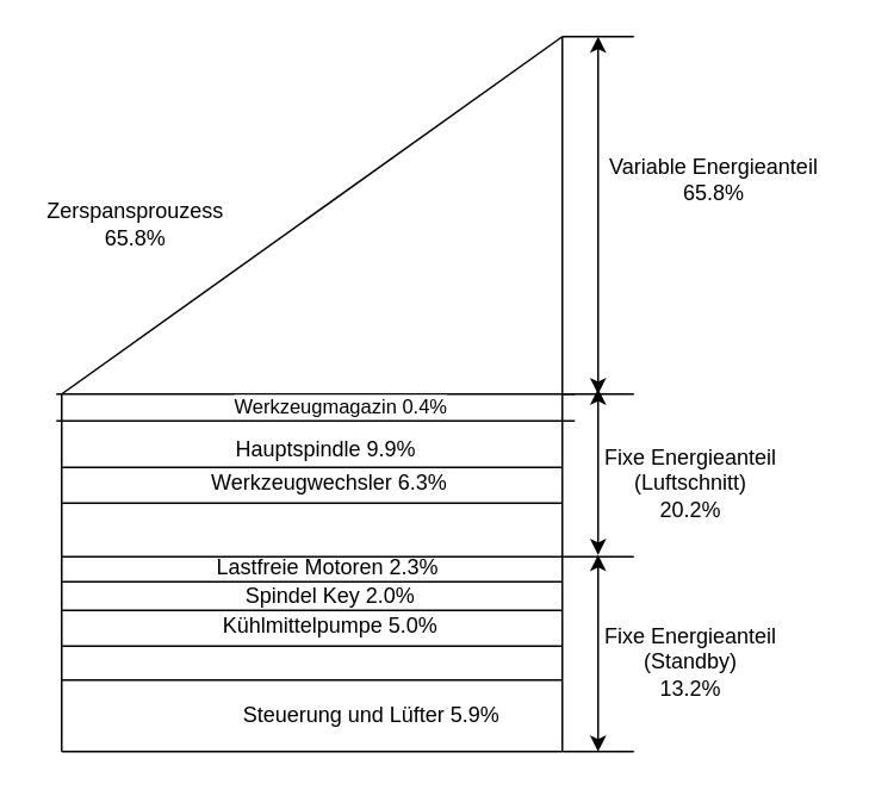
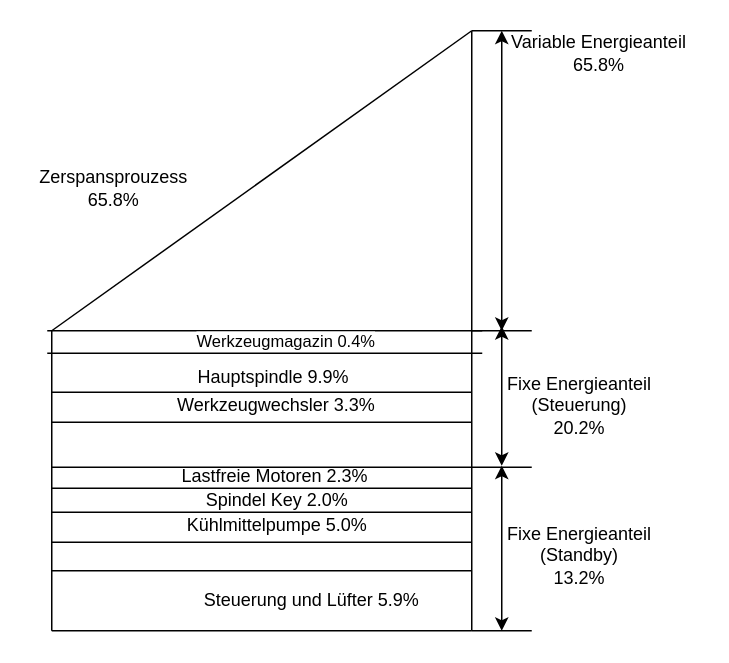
  <mxCell id="0" />
  <mxCell id="1" parent="0" />
  <mxCell id="2" value="" style="endArrow=none;html=1;" parent="1" edge="1"><mxGeometry width="50" height="50" relative="1" as="geometry"><mxPoint x="314" y="420" as="sourcePoint" /><mxPoint x="314" y="20" as="targetPoint" /></mxGeometry></mxCell>
  <mxCell id="3" value="" style="endArrow=none;html=1;" parent="1" edge="1"><mxGeometry width="50" height="50" relative="1" as="geometry"><mxPoint x="34" y="420" as="sourcePoint" /><mxPoint x="314" y="420" as="targetPoint" /></mxGeometry></mxCell>
  <mxCell id="4" value="" style="endArrow=none;html=1;" parent="1" edge="1"><mxGeometry width="50" height="50" relative="1" as="geometry"><mxPoint x="34" y="420" as="sourcePoint" /><mxPoint x="34" y="220" as="targetPoint" /></mxGeometry></mxCell>
  <mxCell id="5" value="" style="endArrow=none;html=1;" parent="1" edge="1"><mxGeometry width="50" height="50" relative="1" as="geometry"><mxPoint x="34" y="220" as="sourcePoint" /><mxPoint x="314" y="20" as="targetPoint" /></mxGeometry></mxCell>
  <mxCell id="6" value="" style="endArrow=classic;startArrow=classic;html=1;" parent="1" edge="1"><mxGeometry width="50" height="50" relative="1" as="geometry"><mxPoint x="334" y="220" as="sourcePoint" /><mxPoint x="334" y="20" as="targetPoint" /></mxGeometry></mxCell>
  <mxCell id="7" value="" style="endArrow=none;html=1;" parent="1" edge="1"><mxGeometry width="50" height="50" relative="1" as="geometry"><mxPoint x="314" y="20" as="sourcePoint" /><mxPoint x="354" y="20" as="targetPoint" /></mxGeometry></mxCell>
  <mxCell id="8" value="" style="endArrow=none;html=1;" parent="1" edge="1"><mxGeometry width="50" height="50" relative="1" as="geometry"><mxPoint x="314" y="220" as="sourcePoint" /><mxPoint x="354" y="220" as="targetPoint" /></mxGeometry></mxCell>
- <mxCell id="9" value="Variable Energieanteil&lt;br&gt;65.8%" style="text;html=1;strokeColor=none;fillColor=none;align=center;verticalAlign=middle;whiteSpace=wrap;rounded=0;" parent="1" vertex="1"><mxGeometry x="334" y="90" width="130" height="20" as="geometry" /></mxCell>
+ <mxCell id="9" value="Variable Energieanteil&lt;br&gt;65.8%" style="text;html=1;strokeColor=none;fillColor=none;align=center;verticalAlign=middle;whiteSpace=wrap;rounded=0;" parent="1" vertex="1"><mxGeometry x="334" y="25" width="130" height="20" as="geometry" /></mxCell>
  <mxCell id="10" value="Zerspansprouzess&lt;br&gt;65.8%" style="text;html=1;align=center;verticalAlign=middle;resizable=0;points=[];autosize=1;strokeColor=none;" parent="1" vertex="1"><mxGeometry x="20" y="110" width="110" height="30" as="geometry" /></mxCell>
  <mxCell id="11" value="" style="endArrow=none;html=1;" parent="1" edge="1"><mxGeometry width="50" height="50" relative="1" as="geometry"><mxPoint x="31" y="220" as="sourcePoint" /><mxPoint x="321" y="220" as="targetPoint" /></mxGeometry></mxCell>
  <mxCell id="12" value="" style="endArrow=none;html=1;" parent="1" edge="1"><mxGeometry width="50" height="50" relative="1" as="geometry"><mxPoint x="34" y="261" as="sourcePoint" /><mxPoint x="314" y="261" as="targetPoint" /></mxGeometry></mxCell>
  <mxCell id="13" value="" style="endArrow=none;html=1;" parent="1" edge="1"><mxGeometry width="50" height="50" relative="1" as="geometry"><mxPoint x="34" y="281" as="sourcePoint" /><mxPoint x="314" y="281" as="targetPoint" /></mxGeometry></mxCell>
  <mxCell id="14" value="" style="endArrow=none;html=1;" parent="1" edge="1"><mxGeometry width="50" height="50" relative="1" as="geometry"><mxPoint x="34" y="311" as="sourcePoint" /><mxPoint x="314" y="311" as="targetPoint" /></mxGeometry></mxCell>
  <mxCell id="15" value="" style="endArrow=none;html=1;" parent="1" edge="1"><mxGeometry width="50" height="50" relative="1" as="geometry"><mxPoint x="34" y="325" as="sourcePoint" /><mxPoint x="314" y="325" as="targetPoint" /></mxGeometry></mxCell>
  <mxCell id="16" value="" style="endArrow=none;html=1;" parent="1" edge="1"><mxGeometry width="50" height="50" relative="1" as="geometry"><mxPoint x="34" y="341" as="sourcePoint" /><mxPoint x="314" y="341" as="targetPoint" /></mxGeometry></mxCell>
  <mxCell id="17" value="" style="endArrow=none;html=1;" parent="1" edge="1"><mxGeometry width="50" height="50" relative="1" as="geometry"><mxPoint x="34" y="361" as="sourcePoint" /><mxPoint x="314" y="361" as="targetPoint" /></mxGeometry></mxCell>
  <mxCell id="18" value="" style="endArrow=none;html=1;" parent="1" edge="1"><mxGeometry width="50" height="50" relative="1" as="geometry"><mxPoint x="34" y="380" as="sourcePoint" /><mxPoint x="314" y="380" as="targetPoint" /></mxGeometry></mxCell>
  <mxCell id="19" value="Hauptspindle 9.9%" style="text;html=1;strokeColor=none;fillColor=none;align=center;verticalAlign=middle;whiteSpace=wrap;rounded=0;" parent="1" vertex="1"><mxGeometry x="117" y="241" width="130" height="20" as="geometry" /></mxCell>
- <mxCell id="20" value="Werkzeugwechsler 6.3%" style="text;html=1;strokeColor=none;fillColor=none;align=center;verticalAlign=middle;whiteSpace=wrap;rounded=0;" parent="1" vertex="1"><mxGeometry x="98" y="260" width="172" height="20" as="geometry" /></mxCell>
+ <mxCell id="20" value="Werkzeugwechsler 3.3%" style="text;html=1;strokeColor=none;fillColor=none;align=center;verticalAlign=middle;whiteSpace=wrap;rounded=0;" parent="1" vertex="1"><mxGeometry x="98" y="260" width="172" height="20" as="geometry" /></mxCell>
  <mxCell id="21" value="Lastfreie Motoren 2.3%" style="text;html=1;strokeColor=none;fillColor=none;align=center;verticalAlign=middle;whiteSpace=wrap;rounded=0;" parent="1" vertex="1"><mxGeometry x="118" y="307" width="130" height="20" as="geometry" /></mxCell>
  <mxCell id="22" value="Spindel Key 2.0%" style="text;html=1;align=center;verticalAlign=middle;resizable=0;points=[];autosize=1;strokeColor=none;" parent="1" vertex="1"><mxGeometry x="129" y="323" width="110" height="20" as="geometry" /></mxCell>
  <mxCell id="23" value="Kühlmittelpumpe 5.0%" style="text;html=1;align=center;verticalAlign=middle;resizable=0;points=[];autosize=1;strokeColor=none;" parent="1" vertex="1"><mxGeometry x="114" y="340" width="140" height="20" as="geometry" /></mxCell>
  <mxCell id="24" value="Steuerung und Lüfter 5.9%" style="text;html=1;align=center;verticalAlign=middle;resizable=0;points=[];autosize=1;strokeColor=none;" parent="1" vertex="1"><mxGeometry x="127" y="390" width="160" height="20" as="geometry" /></mxCell>
  <mxCell id="25" value="" style="endArrow=none;html=1;" parent="1" edge="1"><mxGeometry width="50" height="50" relative="1" as="geometry"><mxPoint x="314" y="311" as="sourcePoint" /><mxPoint x="354" y="311" as="targetPoint" /></mxGeometry></mxCell>
  <mxCell id="26" value="" style="endArrow=none;html=1;" parent="1" edge="1"><mxGeometry width="50" height="50" relative="1" as="geometry"><mxPoint x="314" y="420" as="sourcePoint" /><mxPoint x="354" y="420" as="targetPoint" /></mxGeometry></mxCell>
  <mxCell id="27" value="" style="endArrow=classic;startArrow=classic;html=1;" parent="1" edge="1"><mxGeometry width="50" height="50" relative="1" as="geometry"><mxPoint x="334" y="310" as="sourcePoint" /><mxPoint x="334" y="217" as="targetPoint" /></mxGeometry></mxCell>
  <mxCell id="28" value="" style="endArrow=classic;startArrow=classic;html=1;" parent="1" edge="1"><mxGeometry width="50" height="50" relative="1" as="geometry"><mxPoint x="334" y="420" as="sourcePoint" /><mxPoint x="334" y="310" as="targetPoint" /></mxGeometry></mxCell>
- <mxCell id="29" value="Fixe Energieanteil&lt;br&gt;(Luftschnitt)&lt;br&gt;20.2%" style="text;html=1;strokeColor=none;fillColor=none;align=center;verticalAlign=middle;whiteSpace=wrap;rounded=0;" parent="1" vertex="1"><mxGeometry x="321" y="260" width="130" height="20" as="geometry" /></mxCell>
+ <mxCell id="29" value="Fixe Energieanteil&lt;br&gt;(Steuerung)&lt;br&gt;20.2%" style="text;html=1;strokeColor=none;fillColor=none;align=center;verticalAlign=middle;whiteSpace=wrap;rounded=0;" parent="1" vertex="1"><mxGeometry x="321" y="260" width="130" height="20" as="geometry" /></mxCell>
  <mxCell id="30" value="Fixe Energieanteil&lt;br&gt;(Standby)&lt;br&gt;13.2%" style="text;html=1;strokeColor=none;fillColor=none;align=center;verticalAlign=middle;whiteSpace=wrap;rounded=0;" parent="1" vertex="1"><mxGeometry x="321" y="360" width="130" height="20" as="geometry" /></mxCell>
  <mxCell id="31" value="" style="endArrow=none;html=1;" edge="1" parent="1"><mxGeometry width="50" height="50" relative="1" as="geometry"><mxPoint x="31" y="235" as="sourcePoint" /><mxPoint x="321" y="235" as="targetPoint" /></mxGeometry></mxCell>
  <mxCell id="32" value="Werkzeugmagazin 0.4%" style="edgeLabel;html=1;align=center;verticalAlign=middle;resizable=0;points=[];" vertex="1" connectable="0" parent="31"><mxGeometry x="0.234" y="1" relative="1" as="geometry"><mxPoint x="-21" y="-8" as="offset" /></mxGeometry></mxCell>
